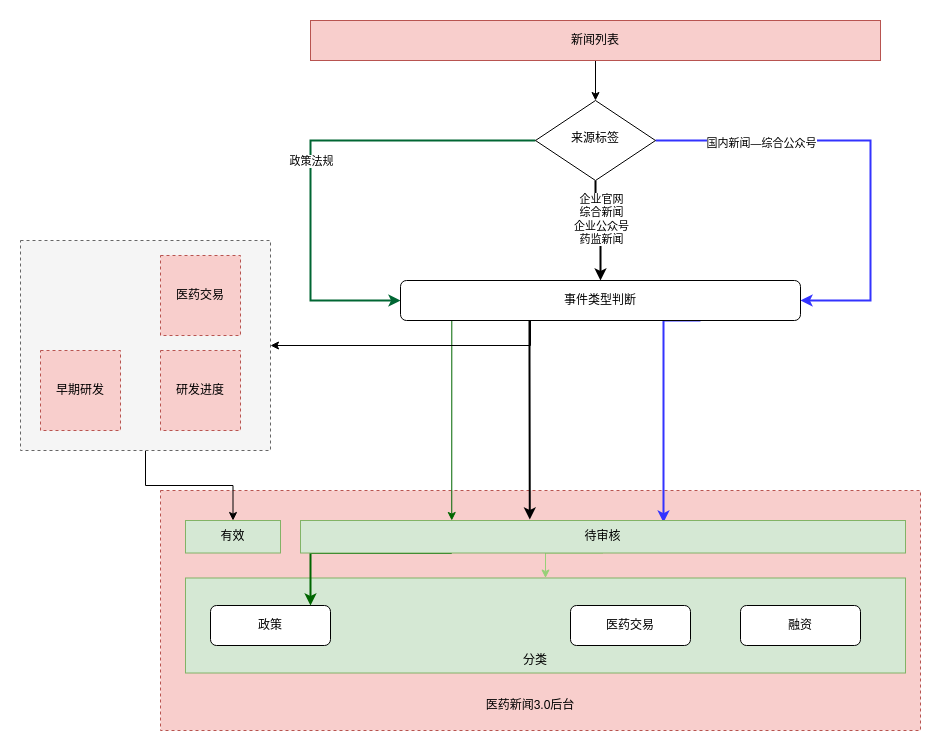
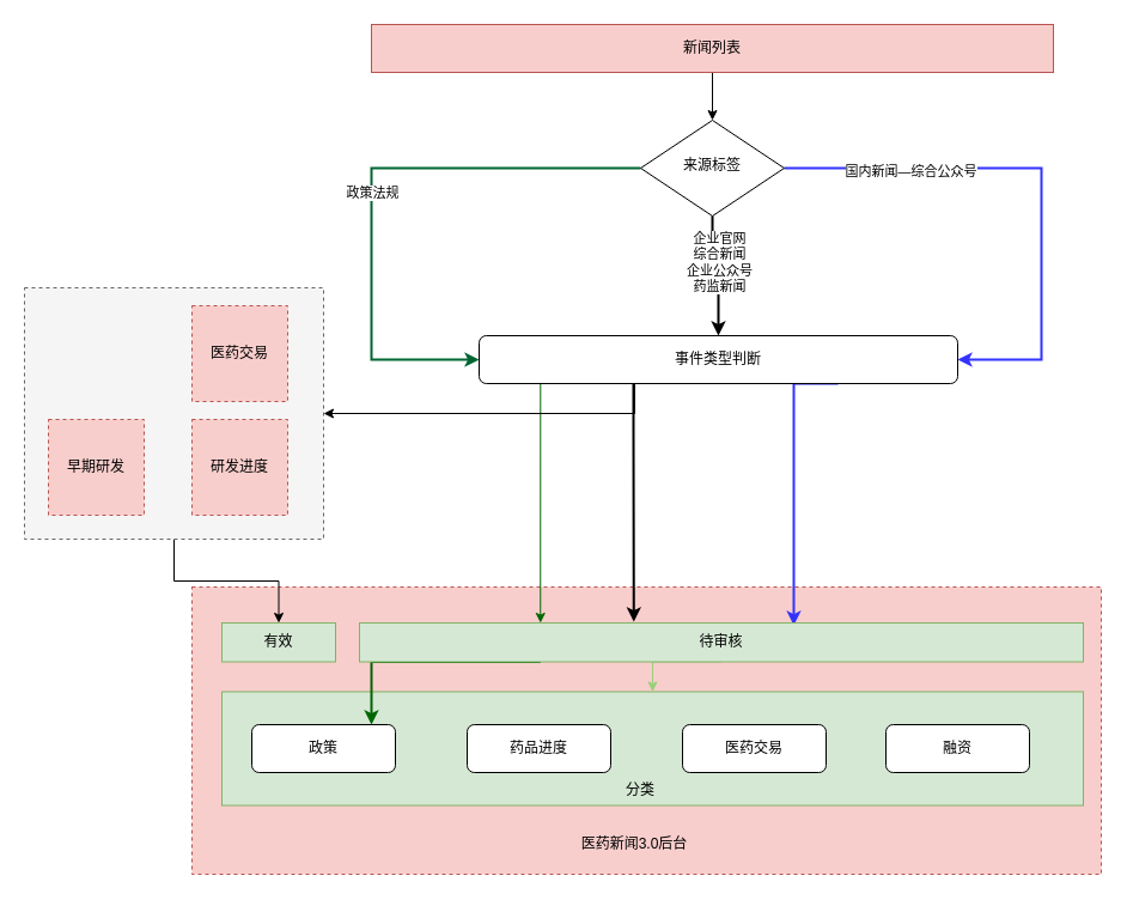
  <mxCell id="0" />
  <mxCell id="1" parent="0" />
  <mxCell id="2" value="" style="rounded=0;whiteSpace=wrap;html=1;strokeColor=#b85450;dashed=1;fillColor=#f8cecc;" parent="1" vertex="1"><mxGeometry x="160" y="490" width="760" height="240" as="geometry" /></mxCell>
  <mxCell id="3" value="" style="rounded=0;whiteSpace=wrap;html=1;fillColor=#d5e8d4;strokeColor=#82b366;" parent="1" vertex="1"><mxGeometry x="185" y="577.5" width="720" height="95" as="geometry" /></mxCell>
  <mxCell id="4" style="edgeStyle=orthogonalEdgeStyle;rounded=0;orthogonalLoop=1;jettySize=auto;html=1;exitX=0.5;exitY=1;exitDx=0;exitDy=0;strokeColor=#000000;" edge="1" parent="1" source="5" target="32"><mxGeometry relative="1" as="geometry" /></mxCell>
  <mxCell id="5" value="" style="rounded=0;whiteSpace=wrap;html=1;dashed=1;fillColor=#f5f5f5;fontColor=#333333;strokeColor=#666666;" parent="1" vertex="1"><mxGeometry x="20" y="240" width="250" height="210" as="geometry" /></mxCell>
  <mxCell id="6" style="edgeStyle=orthogonalEdgeStyle;rounded=0;orthogonalLoop=1;jettySize=auto;html=1;entryX=0.5;entryY=0;entryDx=0;entryDy=0;" parent="1" source="7" target="14" edge="1"><mxGeometry relative="1" as="geometry" /></mxCell>
  <mxCell id="7" value="新闻列表" style="rounded=1;whiteSpace=wrap;html=1;fontSize=12;glass=0;strokeWidth=1;shadow=0;fillColor=#f8cecc;strokeColor=#b85450;sketch=0;arcSize=0;" parent="1" vertex="1"><mxGeometry x="310" y="20" width="570" height="40" as="geometry" /></mxCell>
  <mxCell id="8" value="" style="edgeStyle=orthogonalEdgeStyle;rounded=0;orthogonalLoop=1;jettySize=auto;html=1;strokeWidth=2;" parent="1" source="14" target="20" edge="1"><mxGeometry relative="1" as="geometry" /></mxCell>
  <mxCell id="9" value="企业官网&lt;br&gt;综合新闻&lt;br&gt;企业公众号&lt;br&gt;药监新闻" style="edgeLabel;html=1;align=center;verticalAlign=middle;resizable=0;points=[];" parent="8" vertex="1" connectable="0"><mxGeometry x="0.101" y="-3" relative="1" as="geometry"><mxPoint x="3" y="-15" as="offset" /></mxGeometry></mxCell>
  <mxCell id="10" style="edgeStyle=orthogonalEdgeStyle;rounded=0;orthogonalLoop=1;jettySize=auto;html=1;exitX=1;exitY=0.5;exitDx=0;exitDy=0;entryX=1;entryY=0.5;entryDx=0;entryDy=0;strokeColor=#3333FF;strokeWidth=2;" parent="1" source="14" target="20" edge="1"><mxGeometry relative="1" as="geometry"><Array as="points"><mxPoint x="870" y="140" /><mxPoint x="870" y="300" /></Array></mxGeometry></mxCell>
  <mxCell id="11" value="国内新闻—综合公众号" style="edgeLabel;html=1;align=center;verticalAlign=middle;resizable=0;points=[];" parent="10" vertex="1" connectable="0"><mxGeometry x="-0.528" y="-2" relative="1" as="geometry"><mxPoint as="offset" /></mxGeometry></mxCell>
  <mxCell id="12" style="edgeStyle=orthogonalEdgeStyle;rounded=0;orthogonalLoop=1;jettySize=auto;html=1;entryX=0;entryY=0.5;entryDx=0;entryDy=0;strokeColor=#006633;strokeWidth=2;" parent="1" source="14" target="20" edge="1"><mxGeometry relative="1" as="geometry"><Array as="points"><mxPoint x="310" y="140" /><mxPoint x="310" y="300" /></Array></mxGeometry></mxCell>
  <mxCell id="13" value="政策法规" style="edgeLabel;html=1;align=center;verticalAlign=middle;resizable=0;points=[];" parent="12" vertex="1" connectable="0"><mxGeometry x="0.377" y="1" relative="1" as="geometry"><mxPoint x="-1" y="-82" as="offset" /></mxGeometry></mxCell>
  <mxCell id="14" value="来源标签" style="rhombus;whiteSpace=wrap;html=1;shadow=0;fontFamily=Helvetica;fontSize=12;align=center;strokeWidth=1;spacing=6;spacingTop=-4;" parent="1" vertex="1"><mxGeometry x="535" y="100" width="120" height="80" as="geometry" /></mxCell>
  <mxCell id="15" value="政策" style="rounded=1;whiteSpace=wrap;html=1;fontSize=12;glass=0;strokeWidth=1;shadow=0;" parent="1" vertex="1"><mxGeometry x="210" y="605" width="120" height="40" as="geometry" /></mxCell>
  <mxCell id="16" style="edgeStyle=orthogonalEdgeStyle;rounded=0;orthogonalLoop=1;jettySize=auto;html=1;exitX=0.75;exitY=1;exitDx=0;exitDy=0;entryX=0.6;entryY=0.062;entryDx=0;entryDy=0;entryPerimeter=0;strokeColor=#3333FF;strokeWidth=2;" parent="1" source="20" target="31" edge="1"><mxGeometry relative="1" as="geometry"><Array as="points"><mxPoint x="663" y="320" /></Array></mxGeometry></mxCell>
  <mxCell id="17" style="edgeStyle=orthogonalEdgeStyle;rounded=0;orthogonalLoop=1;jettySize=auto;html=1;entryX=0.379;entryY=-0.031;entryDx=0;entryDy=0;entryPerimeter=0;strokeColor=#000000;strokeWidth=2;" parent="1" source="20" target="31" edge="1"><mxGeometry relative="1" as="geometry"><Array as="points"><mxPoint x="529" y="360" /><mxPoint x="529" y="360" /></Array></mxGeometry></mxCell>
  <mxCell id="18" style="edgeStyle=orthogonalEdgeStyle;rounded=0;orthogonalLoop=1;jettySize=auto;html=1;exitX=0.25;exitY=1;exitDx=0;exitDy=0;entryX=0.25;entryY=0;entryDx=0;entryDy=0;strokeColor=#006600;" edge="1" parent="1" source="20" target="31"><mxGeometry relative="1" as="geometry"><Array as="points"><mxPoint x="451" y="320" /></Array></mxGeometry></mxCell>
  <mxCell id="19" style="edgeStyle=orthogonalEdgeStyle;rounded=0;orthogonalLoop=1;jettySize=auto;html=1;entryX=1;entryY=0.5;entryDx=0;entryDy=0;strokeColor=#000000;" edge="1" parent="1" source="20" target="5"><mxGeometry relative="1" as="geometry"><Array as="points"><mxPoint x="530" y="345" /></Array></mxGeometry></mxCell>
  <mxCell id="20" value="事件类型判断" style="rounded=1;whiteSpace=wrap;html=1;" parent="1" vertex="1"><mxGeometry x="400" y="280" width="400" height="40" as="geometry" /></mxCell>
+ <mxCell id="21" value="药品进度" style="rounded=1;whiteSpace=wrap;html=1;fontSize=12;glass=0;strokeWidth=1;shadow=0;" parent="1" vertex="1"><mxGeometry x="390" y="605" width="120" height="40" as="geometry" /></mxCell>
  <mxCell id="22" value="医药交易" style="rounded=1;whiteSpace=wrap;html=1;fontSize=12;glass=0;strokeWidth=1;shadow=0;" parent="1" vertex="1"><mxGeometry x="570" y="605" width="120" height="40" as="geometry" /></mxCell>
  <mxCell id="23" value="融资" style="rounded=1;whiteSpace=wrap;html=1;fontSize=12;glass=0;strokeWidth=1;shadow=0;" parent="1" vertex="1"><mxGeometry x="740" y="605" width="120" height="40" as="geometry" /></mxCell>
  <mxCell id="24" value="医药交易" style="whiteSpace=wrap;html=1;aspect=fixed;dashed=1;fillColor=#f8cecc;strokeColor=#b85450;" parent="1" vertex="1"><mxGeometry x="160" y="255" width="80" height="80" as="geometry" /></mxCell>
  <mxCell id="25" value="早期研发" style="whiteSpace=wrap;html=1;aspect=fixed;dashed=1;fillColor=#f8cecc;strokeColor=#b85450;" parent="1" vertex="1"><mxGeometry x="40" y="350" width="80" height="80" as="geometry" /></mxCell>
  <mxCell id="26" value="研发进度" style="whiteSpace=wrap;html=1;aspect=fixed;dashed=1;fillColor=#f8cecc;strokeColor=#b85450;" parent="1" vertex="1"><mxGeometry x="160" y="350" width="80" height="80" as="geometry" /></mxCell>
  <mxCell id="27" value="分类" style="text;html=1;strokeColor=none;fillColor=none;align=center;verticalAlign=middle;whiteSpace=wrap;rounded=0;" parent="1" vertex="1"><mxGeometry x="480" y="645" width="110" height="30" as="geometry" /></mxCell>
  <mxCell id="28" value="医药新闻3.0后台" style="text;html=1;strokeColor=none;fillColor=none;align=center;verticalAlign=middle;whiteSpace=wrap;rounded=0;" parent="1" vertex="1"><mxGeometry x="475" y="690" width="110" height="30" as="geometry" /></mxCell>
  <mxCell id="29" style="edgeStyle=orthogonalEdgeStyle;rounded=0;orthogonalLoop=1;jettySize=auto;html=1;exitX=0.25;exitY=1;exitDx=0;exitDy=0;strokeColor=#006600;strokeWidth=2;" parent="1" source="31" edge="1"><mxGeometry relative="1" as="geometry"><mxPoint x="310" y="605" as="targetPoint" /><Array as="points"><mxPoint x="310" y="553" /><mxPoint x="310" y="605" /></Array></mxGeometry></mxCell>
  <mxCell id="30" style="edgeStyle=orthogonalEdgeStyle;rounded=0;orthogonalLoop=1;jettySize=auto;html=1;exitX=0.5;exitY=1;exitDx=0;exitDy=0;strokeColor=#97D077;" edge="1" parent="1" source="31" target="3"><mxGeometry relative="1" as="geometry"><Array as="points"><mxPoint x="545" y="553" /></Array></mxGeometry></mxCell>
  <mxCell id="31" value="待审核" style="rounded=0;whiteSpace=wrap;html=1;fillColor=#d5e8d4;strokeColor=#82b366;" parent="1" vertex="1"><mxGeometry x="300" y="520" width="605" height="32.5" as="geometry" /></mxCell>
  <mxCell id="32" value="有效" style="rounded=0;whiteSpace=wrap;html=1;fillColor=#d5e8d4;strokeColor=#82b366;" parent="1" vertex="1"><mxGeometry x="185" y="520" width="95" height="32.5" as="geometry" /></mxCell>
